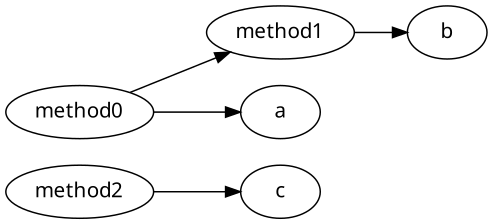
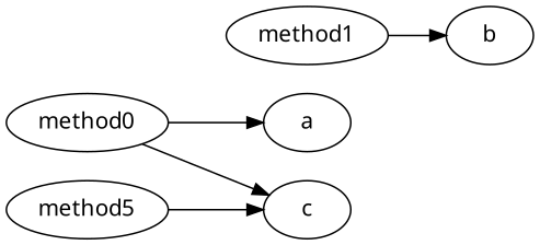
  digraph {
    fontname="Noto Sans"
    rankdir=LR
    node [fontname="Noto Sans"]
    edge [fontname="Noto Sans"]
    method1
    b
-   method2
+   method2 [label=method5]
    c
    n5 [label=method0]
    a
    method1 -> b
    method2 -> c
-   n5 -> method1
+   n5 -> c
    n5 -> a
  }
